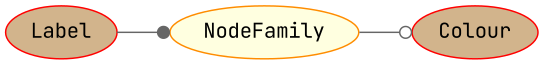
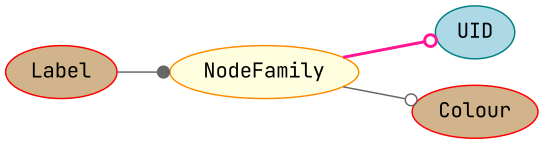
  digraph {
    fontname="JetBrains Mono"
    rankdir=LR
    node [color=red fillcolor=tan fontname="JetBrains Mono" style=filled]
    edge [arrowhead=odot color=gray40 fontname="JetBrains Mono" style=solid]
    n1 [color=darkorange fillcolor=lightyellow label=NodeFamily shape=oval]
+   UID [color=teal fillcolor=lightblue]
    Colour
    Label
+   n1 -> UID [color=deeppink style=bold]
    n1 -> Colour
    Label -> n1 [arrowhead=dot]
  }
